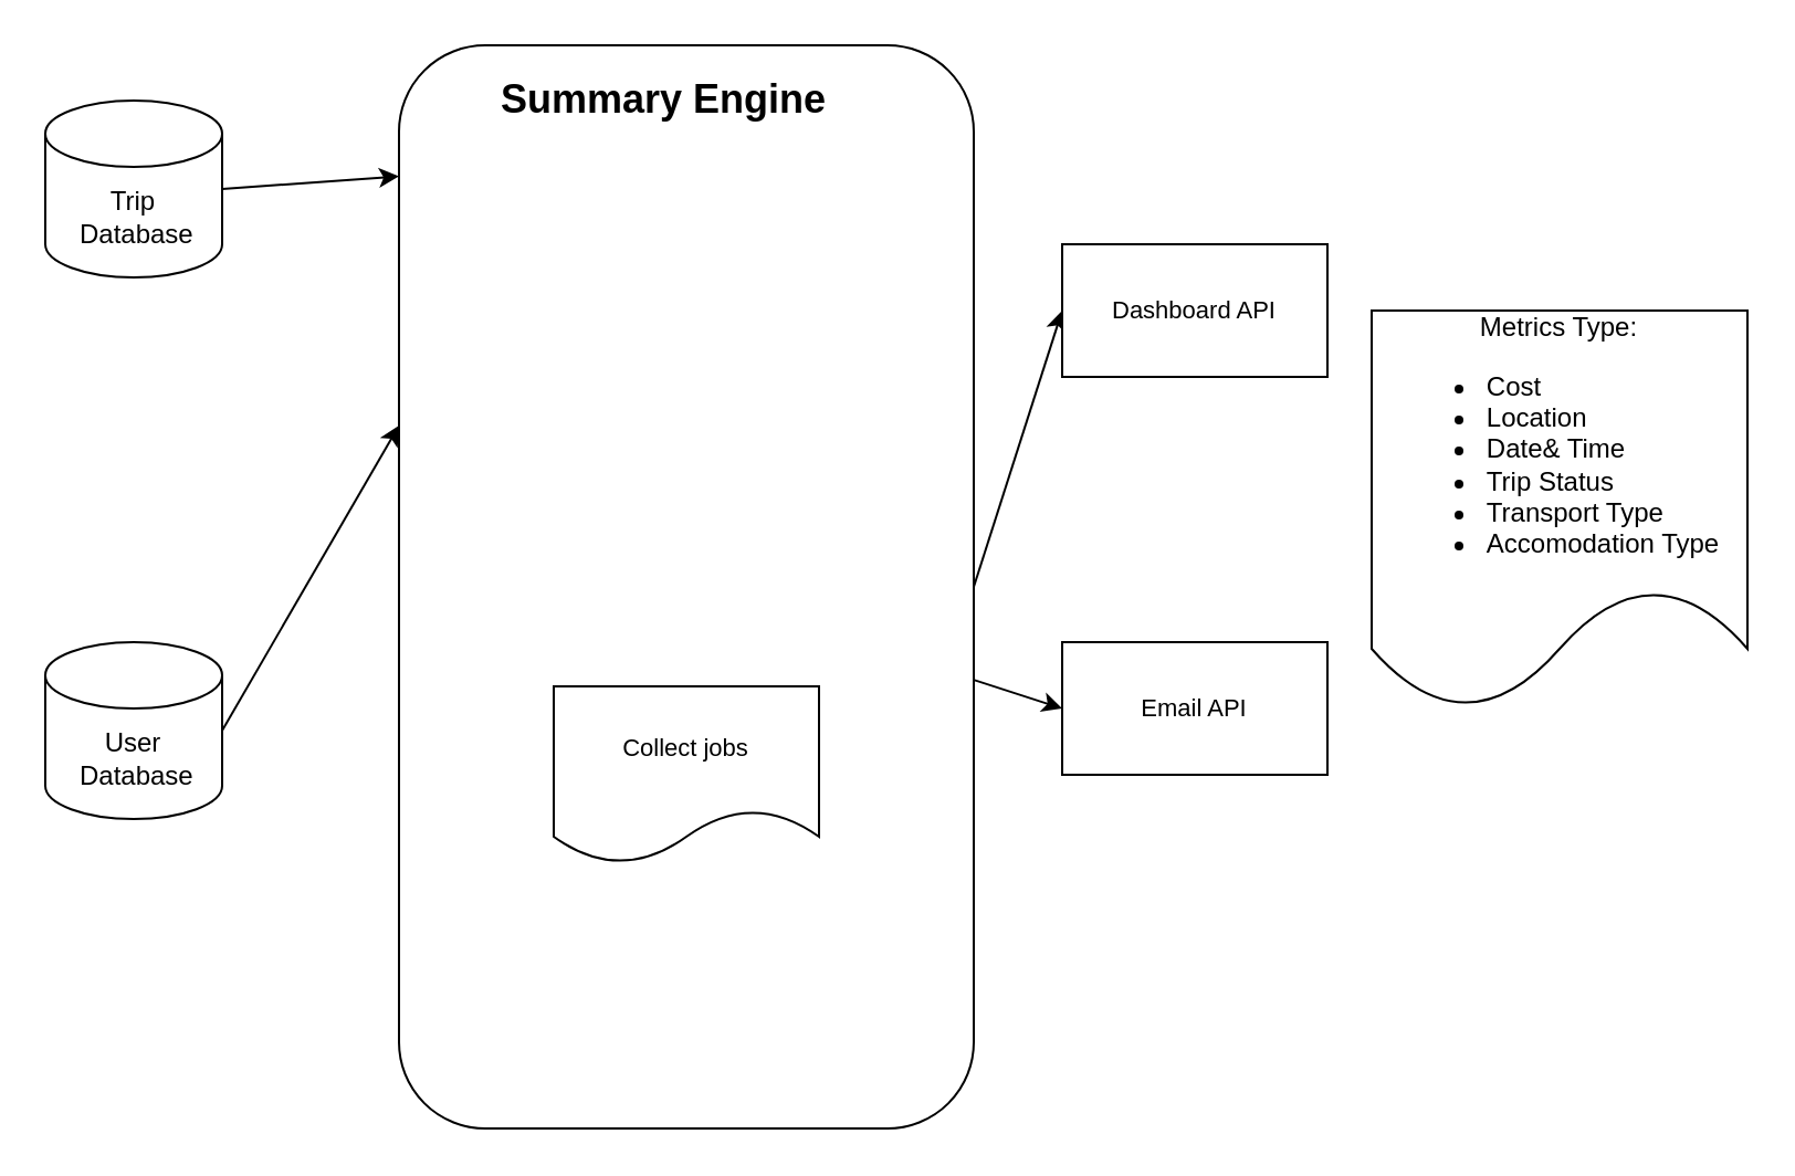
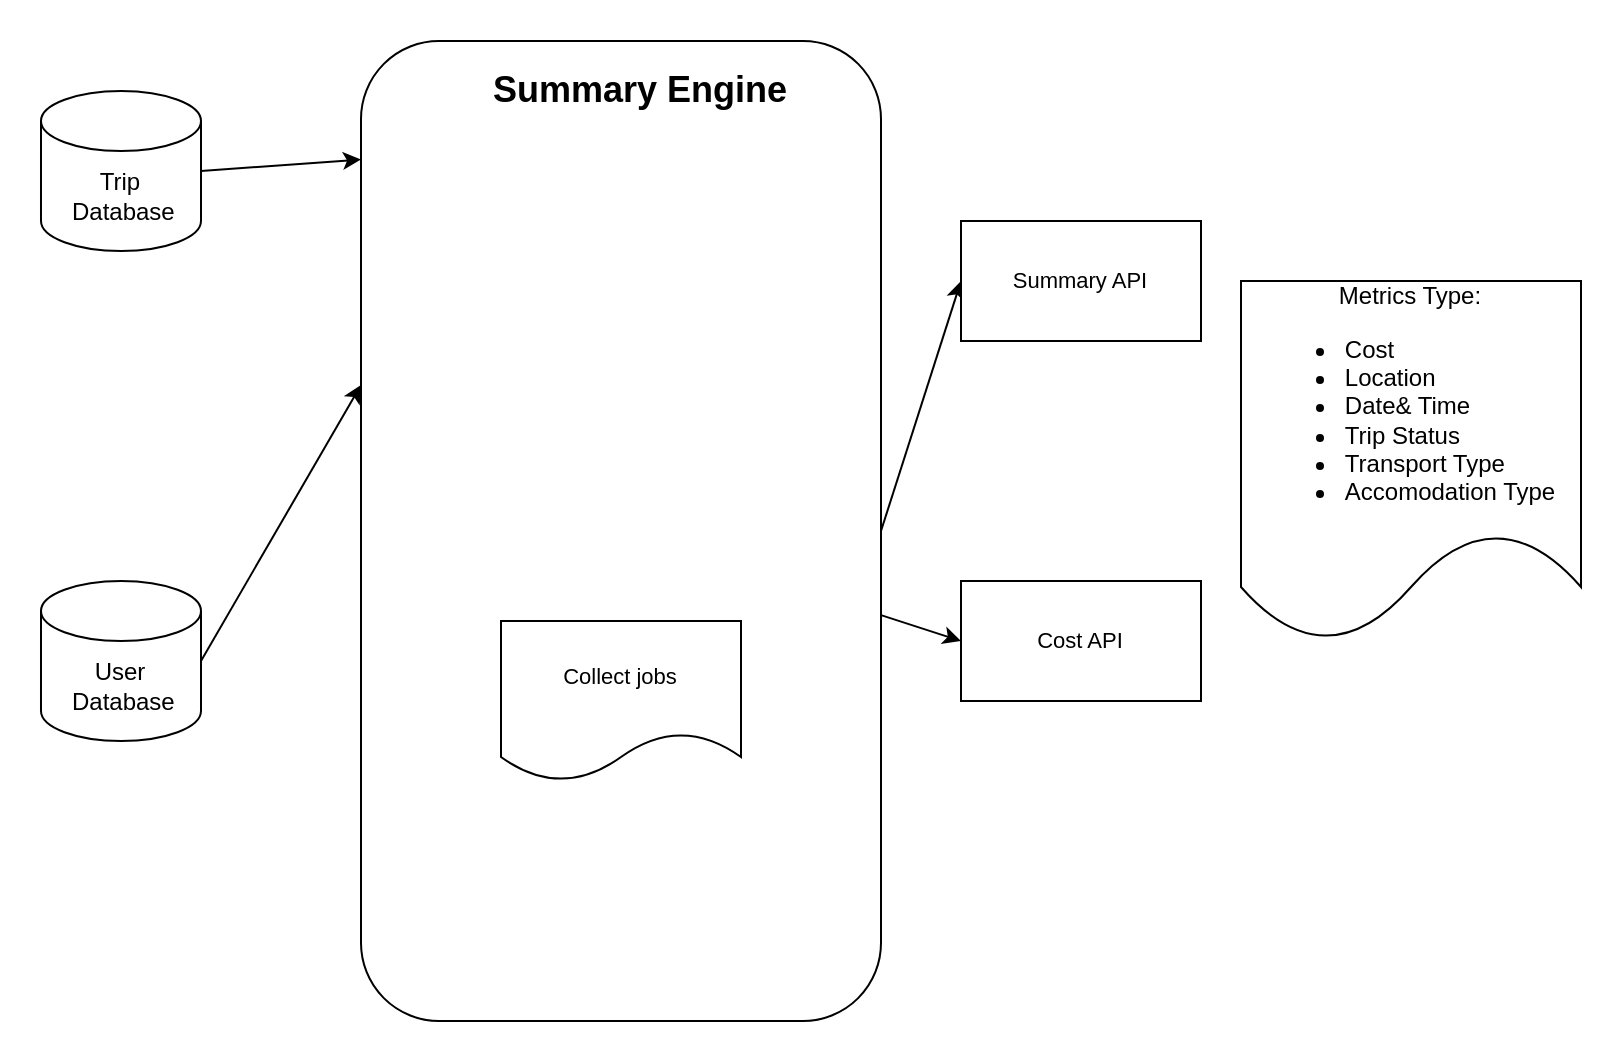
  <mxCell id="0" />
  <mxCell id="1" parent="0" />
  <mxCell id="2" style="rounded=0;orthogonalLoop=1;jettySize=auto;html=1;entryX=0;entryY=0.5;entryDx=0;entryDy=0;" edge="1" parent="1" source="4" target="8"><mxGeometry relative="1" as="geometry" /></mxCell>
  <mxCell id="3" style="rounded=0;orthogonalLoop=1;jettySize=auto;html=1;exitX=1;exitY=0.5;exitDx=0;exitDy=0;entryX=0;entryY=0.5;entryDx=0;entryDy=0;" edge="1" parent="1" source="4" target="13"><mxGeometry relative="1" as="geometry" /></mxCell>
  <mxCell id="4" value="" style="rounded=1;whiteSpace=wrap;html=1;" parent="1" vertex="1"><mxGeometry x="180" y="20" width="260" height="490" as="geometry" /></mxCell>
- <mxCell id="5" value="&lt;b&gt;Summary Engine&lt;/b&gt;" style="text;html=1;strokeColor=none;fillColor=none;align=center;verticalAlign=middle;whiteSpace=wrap;rounded=0;fontSize=18;" parent="1" vertex="1"><mxGeometry x="215" y="30" width="170" height="30" as="geometry" /></mxCell>
+ <mxCell id="5" value="&lt;b&gt;Summary Engine&lt;/b&gt;" style="text;html=1;strokeColor=none;fillColor=none;align=center;verticalAlign=middle;whiteSpace=wrap;rounded=0;fontSize=18;" parent="1" vertex="1"><mxGeometry x="235" y="30" width="170" height="30" as="geometry" /></mxCell>
  <mxCell id="6" style="rounded=0;orthogonalLoop=1;jettySize=auto;html=1;exitX=1;exitY=0.5;exitDx=0;exitDy=0;exitPerimeter=0;entryX=0;entryY=0.121;entryDx=0;entryDy=0;entryPerimeter=0;" parent="1" source="7" target="4" edge="1"><mxGeometry relative="1" as="geometry" /></mxCell>
  <mxCell id="7" value="Trip&lt;br&gt;&amp;nbsp;Database" style="shape=cylinder3;whiteSpace=wrap;html=1;boundedLbl=1;backgroundOutline=1;size=15;" parent="1" vertex="1"><mxGeometry x="20" y="45" width="80" height="80" as="geometry" /></mxCell>
- <mxCell id="8" value="Email API" style="rounded=0;whiteSpace=wrap;html=1;fontFamily=Helvetica;fontSize=11;fontColor=default;" parent="1" vertex="1"><mxGeometry x="480" y="290" width="120" height="60" as="geometry" /></mxCell>
+ <mxCell id="8" value="Cost API" style="rounded=0;whiteSpace=wrap;html=1;fontFamily=Helvetica;fontSize=11;fontColor=default;" parent="1" vertex="1"><mxGeometry x="480" y="290" width="120" height="60" as="geometry" /></mxCell>
  <mxCell id="9" value="Collect jobs" style="shape=document;whiteSpace=wrap;html=1;boundedLbl=1;fontFamily=Helvetica;fontSize=11;fontColor=default;" parent="1" vertex="1"><mxGeometry x="250" y="310" width="120" height="80" as="geometry" /></mxCell>
  <mxCell id="10" style="edgeStyle=none;shape=connector;rounded=0;orthogonalLoop=1;jettySize=auto;html=1;exitX=1;exitY=0.5;exitDx=0;exitDy=0;exitPerimeter=0;entryX=0;entryY=0.351;entryDx=0;entryDy=0;entryPerimeter=0;labelBackgroundColor=default;strokeColor=default;fontFamily=Helvetica;fontSize=11;fontColor=default;endArrow=classic;" parent="1" source="11" target="4" edge="1"><mxGeometry relative="1" as="geometry" /></mxCell>
  <mxCell id="11" value="User&lt;br&gt;&amp;nbsp;Database" style="shape=cylinder3;whiteSpace=wrap;html=1;boundedLbl=1;backgroundOutline=1;size=15;" parent="1" vertex="1"><mxGeometry x="20" y="290" width="80" height="80" as="geometry" /></mxCell>
  <mxCell id="12" value="Metrics Type:&lt;br&gt;&lt;ul&gt;&lt;li style=&quot;text-align: left;&quot;&gt;Cost&lt;/li&gt;&lt;li style=&quot;text-align: left;&quot;&gt;Location&lt;/li&gt;&lt;li style=&quot;text-align: left;&quot;&gt;Date&amp;amp; Time&lt;/li&gt;&lt;li style=&quot;text-align: left;&quot;&gt;Trip Status&lt;/li&gt;&lt;li style=&quot;text-align: left;&quot;&gt;Transport Type&lt;/li&gt;&lt;li style=&quot;text-align: left;&quot;&gt;Accomodation Type&lt;/li&gt;&lt;/ul&gt;" style="shape=document;whiteSpace=wrap;html=1;boundedLbl=1;" vertex="1" parent="1"><mxGeometry x="620" y="140" width="170" height="180" as="geometry" /></mxCell>
- <mxCell id="13" value="Dashboard API" style="rounded=0;whiteSpace=wrap;html=1;fontFamily=Helvetica;fontSize=11;fontColor=default;" vertex="1" parent="1"><mxGeometry x="480" y="110" width="120" height="60" as="geometry" /></mxCell>
+ <mxCell id="13" value="Summary API" style="rounded=0;whiteSpace=wrap;html=1;fontFamily=Helvetica;fontSize=11;fontColor=default;" vertex="1" parent="1"><mxGeometry x="480" y="110" width="120" height="60" as="geometry" /></mxCell>
